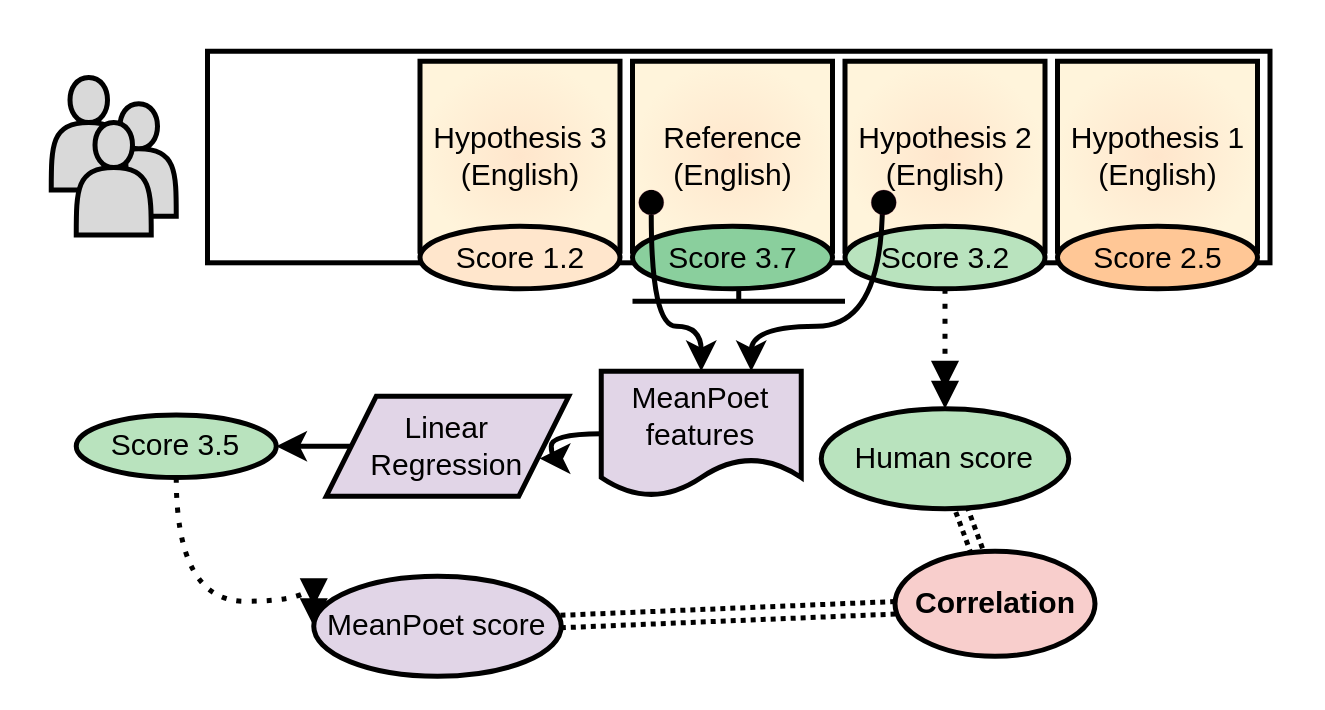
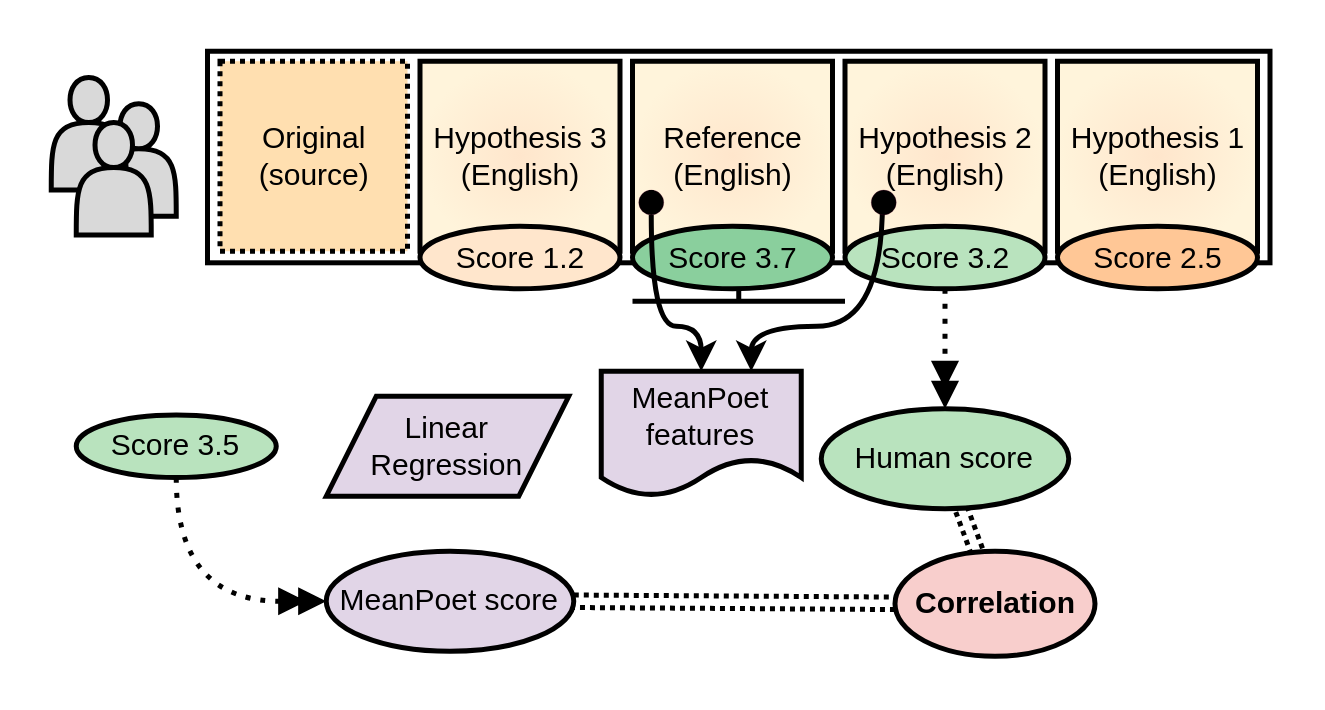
  <mxCell id="0" />
  <mxCell id="1" parent="0" />
  <mxCell id="2" style="edgeStyle=none;shape=link;rounded=0;orthogonalLoop=1;jettySize=auto;html=1;dashed=1;strokeWidth=2;dashPattern=1 1;" edge="1" parent="1" source="3" target="9"><mxGeometry relative="1" as="geometry" /></mxCell>
  <mxCell id="3" value="Human score" style="ellipse;whiteSpace=wrap;html=1;strokeWidth=2;fillColor=#B9E3BE;strokeColor=#000000;" vertex="1" parent="1"><mxGeometry x="328" y="163" width="99" height="40" as="geometry" /></mxCell>
  <mxCell id="4" value="MeanPoet&lt;br&gt;features" style="shape=document;whiteSpace=wrap;html=1;boundedLbl=1;strokeColor=#000000;strokeWidth=2;fillColor=#e1d5e7;" vertex="1" parent="1"><mxGeometry x="240" y="148" width="80" height="50" as="geometry" /></mxCell>
  <mxCell id="5" style="rounded=0;orthogonalLoop=1;jettySize=auto;html=1;dashed=1;strokeWidth=2;shape=link;dashPattern=1 1;" edge="1" parent="1" source="6" target="9"><mxGeometry relative="1" as="geometry" /></mxCell>
- <mxCell id="6" value="MeanPoet score" style="ellipse;whiteSpace=wrap;html=1;strokeWidth=2;fillColor=#e1d5e7;strokeColor=#000000;fontStyle=0" vertex="1" parent="1"><mxGeometry x="125" y="230" width="99" height="40" as="geometry" /></mxCell>
- <mxCell id="7" style="edgeStyle=orthogonalEdgeStyle;curved=1;rounded=0;orthogonalLoop=1;jettySize=auto;html=1;entryX=1;entryY=0.5;entryDx=0;entryDy=0;endArrow=classic;endFill=1;strokeWidth=2;" edge="1" parent="1" source="8" target="32"><mxGeometry relative="1" as="geometry" /></mxCell>
+ <mxCell id="6" value="MeanPoet score" style="ellipse;whiteSpace=wrap;html=1;strokeWidth=2;fillColor=#e1d5e7;strokeColor=#000000;fontStyle=0" vertex="1" parent="1"><mxGeometry x="130" y="220" width="99" height="40" as="geometry" /></mxCell>
  <mxCell id="8" value="Linear&lt;br&gt;Regression" style="shape=parallelogram;perimeter=parallelogramPerimeter;whiteSpace=wrap;html=1;fixedSize=1;strokeColor=#000000;strokeWidth=2;fillColor=#e1d5e7;" vertex="1" parent="1"><mxGeometry x="130" y="158" width="97" height="40" as="geometry" /></mxCell>
  <mxCell id="9" value="&lt;b&gt;Correlation&lt;/b&gt;" style="ellipse;whiteSpace=wrap;html=1;strokeColor=#000000;strokeWidth=2;fillColor=#f8cecc;" vertex="1" parent="1"><mxGeometry x="357.5" y="220" width="80" height="42" as="geometry" /></mxCell>
  <mxCell id="10" style="edgeStyle=none;rounded=0;orthogonalLoop=1;jettySize=auto;html=1;entryX=0.5;entryY=0;entryDx=0;entryDy=0;strokeWidth=2;exitX=0.5;exitY=1;exitDx=0;exitDy=0;endArrow=doubleBlock;endFill=1;dashed=1;dashPattern=1 2;" edge="1" parent="1" source="23" target="3"><mxGeometry relative="1" as="geometry" /></mxCell>
  <mxCell id="11" value="" style="group" vertex="1" connectable="0" parent="1"><mxGeometry x="20" y="30.5" width="50" height="63" as="geometry" /></mxCell>
  <mxCell id="12" value="" style="shape=actor;whiteSpace=wrap;html=1;strokeColor=#000000;strokeWidth=2;fillColor=#D9D9D9;" vertex="1" parent="11"><mxGeometry x="20" y="10.5" width="30" height="45" as="geometry" /></mxCell>
  <mxCell id="13" value="" style="shape=actor;whiteSpace=wrap;html=1;strokeColor=#000000;strokeWidth=2;fillColor=#D9D9D9;" vertex="1" parent="11"><mxGeometry width="30" height="45" as="geometry" /></mxCell>
  <mxCell id="14" value="" style="shape=actor;whiteSpace=wrap;html=1;strokeColor=#000000;strokeWidth=2;fillColor=#D9D9D9;" vertex="1" parent="11"><mxGeometry x="10" y="18" width="30" height="45" as="geometry" /></mxCell>
  <mxCell id="15" value="" style="html=1;verticalLabelPosition=bottom;align=center;labelBackgroundColor=#ffffff;verticalAlign=top;strokeWidth=2;strokeColor=#000000;shadow=0;dashed=0;shape=mxgraph.ios7.icons.monitor;fillColor=#FFFFFF;" vertex="1" parent="1"><mxGeometry x="82.5" y="20" width="425" height="100" as="geometry" /></mxCell>
+ <mxCell id="16" value="Original&lt;br&gt;(source)" style="rounded=0;whiteSpace=wrap;html=1;strokeWidth=2;fillColor=#FFDFB0;strokeColor=#000000;fillStyle=auto;fontStyle=0;gradientColor=none;gradientDirection=south;dashed=1;dashPattern=1 1;" vertex="1" parent="1"><mxGeometry x="87.5" y="24" width="75" height="76" as="geometry" /></mxCell>
  <mxCell id="17" value="Hypothesis 3&lt;br&gt;(English)" style="rounded=0;whiteSpace=wrap;html=1;strokeWidth=2;fillColor=#FFE6CC;strokeColor=#000000;fillStyle=solid;fontStyle=0;gradientColor=#FFF4DB;gradientDirection=radial;" vertex="1" parent="1"><mxGeometry x="167.5" y="24" width="80" height="76" as="geometry" /></mxCell>
  <mxCell id="18" value="Reference&lt;br&gt;(English)" style="rounded=0;whiteSpace=wrap;html=1;strokeWidth=2;fillColor=#FFE6CC;strokeColor=#000000;fillStyle=solid;fontStyle=0;gradientColor=#FFF4DB;gradientDirection=radial;" vertex="1" parent="1"><mxGeometry x="252.5" y="24" width="80" height="76" as="geometry" /></mxCell>
  <mxCell id="19" value="Hypothesis 2&lt;br&gt;(English)" style="rounded=0;whiteSpace=wrap;html=1;strokeWidth=2;fillColor=#FFE6CC;strokeColor=#000000;fillStyle=solid;fontStyle=0;gradientColor=#FFF4DB;gradientDirection=radial;" vertex="1" parent="1"><mxGeometry x="337.5" y="24" width="80" height="76" as="geometry" /></mxCell>
  <mxCell id="20" value="Hypothesis 1&lt;br&gt;(English)" style="rounded=0;whiteSpace=wrap;html=1;strokeWidth=2;fillColor=#FFE6CC;strokeColor=#000000;fillStyle=solid;fontStyle=0;gradientColor=#FFF4DB;gradientDirection=radial;" vertex="1" parent="1"><mxGeometry x="422.5" y="24" width="80" height="76" as="geometry" /></mxCell>
  <mxCell id="21" value="Score 1.2" style="ellipse;whiteSpace=wrap;html=1;strokeWidth=2;fillColor=#ffe6cc;strokeColor=#000000;" vertex="1" parent="1"><mxGeometry x="167.5" y="90" width="80" height="25" as="geometry" /></mxCell>
  <mxCell id="22" value="Score 3.7" style="ellipse;whiteSpace=wrap;html=1;strokeWidth=2;fillColor=#8ACF9D;strokeColor=#000000;" vertex="1" parent="1"><mxGeometry x="252.5" y="90" width="80" height="25" as="geometry" /></mxCell>
  <mxCell id="23" value="Score 3.2" style="ellipse;whiteSpace=wrap;html=1;strokeWidth=2;fillColor=#B9E3BE;strokeColor=#000000;" vertex="1" parent="1"><mxGeometry x="337.5" y="90" width="80" height="25" as="geometry" /></mxCell>
  <mxCell id="24" value="Score 2.5" style="ellipse;whiteSpace=wrap;html=1;strokeWidth=2;fillColor=#FFC796;strokeColor=#000000;" vertex="1" parent="1"><mxGeometry x="422.5" y="90" width="80" height="25" as="geometry" /></mxCell>
  <mxCell id="25" value="" style="endArrow=classic;html=1;rounded=0;strokeWidth=2;curved=1;entryX=0.5;entryY=0;entryDx=0;entryDy=0;edgeStyle=orthogonalEdgeStyle;startArrow=none;" edge="1" parent="1" source="27" target="4"><mxGeometry width="50" height="50" relative="1" as="geometry"><mxPoint x="262.5" y="80.029" as="sourcePoint" /><mxPoint x="160" y="158" as="targetPoint" /><Array as="points"><mxPoint x="260" y="80" /><mxPoint x="260" y="130" /><mxPoint x="280" y="130" /></Array></mxGeometry></mxCell>
  <mxCell id="26" value="" style="endArrow=classic;html=1;rounded=0;strokeWidth=2;curved=1;entryX=0.75;entryY=0;entryDx=0;entryDy=0;edgeStyle=orthogonalEdgeStyle;" edge="1" parent="1" target="4"><mxGeometry width="50" height="50" relative="1" as="geometry"><mxPoint x="352.5" y="80.029" as="sourcePoint" /><mxPoint x="370" y="158" as="targetPoint" /><Array as="points"><mxPoint x="353" y="130" /><mxPoint x="300" y="130" /></Array></mxGeometry></mxCell>
  <mxCell id="27" value="" style="ellipse;whiteSpace=wrap;html=1;comic=0;fillStyle=solid;strokeColor=#660033;strokeWidth=0.1;fillColor=#000000;gradientColor=none;gradientDirection=radial;" vertex="1" parent="1"><mxGeometry x="255" y="75.5" width="10" height="10" as="geometry" /></mxCell>
  <mxCell id="28" value="" style="endArrow=none;html=1;rounded=0;strokeWidth=2;curved=1;entryX=0.5;entryY=0;entryDx=0;entryDy=0;edgeStyle=orthogonalEdgeStyle;" edge="1" parent="1" target="27"><mxGeometry width="50" height="50" relative="1" as="geometry"><mxPoint x="262.5" y="80.029" as="sourcePoint" /><mxPoint x="280" y="158" as="targetPoint" /><Array as="points" /></mxGeometry></mxCell>
  <mxCell id="29" value="" style="ellipse;whiteSpace=wrap;html=1;comic=0;fillStyle=solid;strokeColor=#660033;strokeWidth=0.1;fillColor=#000000;gradientColor=none;gradientDirection=radial;" vertex="1" parent="1"><mxGeometry x="348" y="75.5" width="10" height="10" as="geometry" /></mxCell>
- <mxCell id="30" style="edgeStyle=orthogonalEdgeStyle;curved=1;rounded=0;orthogonalLoop=1;jettySize=auto;html=1;entryX=0.88;entryY=0.622;entryDx=0;entryDy=0;strokeWidth=2;entryPerimeter=0;" edge="1" parent="1" source="4" target="8"><mxGeometry relative="1" as="geometry" /></mxCell>
  <mxCell id="31" style="edgeStyle=orthogonalEdgeStyle;curved=1;rounded=0;orthogonalLoop=1;jettySize=auto;html=1;entryX=0;entryY=0.5;entryDx=0;entryDy=0;endArrow=doubleBlock;endFill=1;strokeWidth=2;dashed=1;dashPattern=1 2;" edge="1" parent="1" source="32" target="6"><mxGeometry relative="1" as="geometry"><Array as="points"><mxPoint x="70" y="240" /></Array></mxGeometry></mxCell>
  <mxCell id="32" value="Score 3.5" style="ellipse;whiteSpace=wrap;html=1;strokeWidth=2;fillColor=#B9E3BE;strokeColor=#000000;" vertex="1" parent="1"><mxGeometry x="30" y="165.5" width="80" height="25" as="geometry" /></mxCell>
